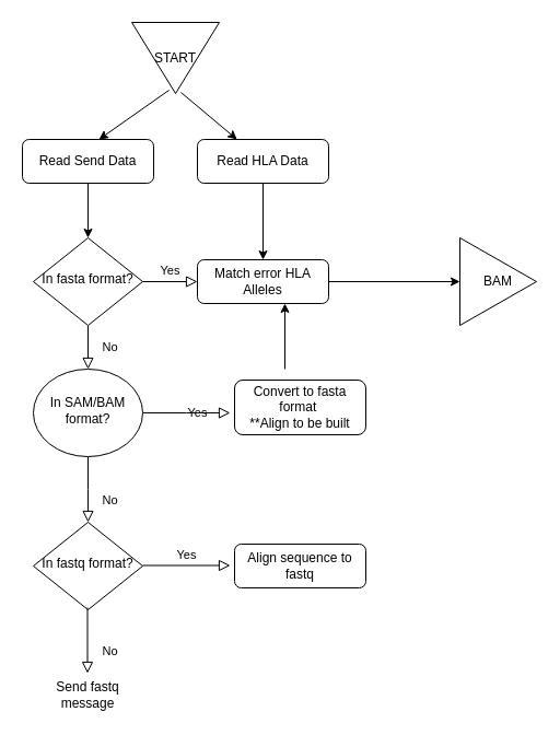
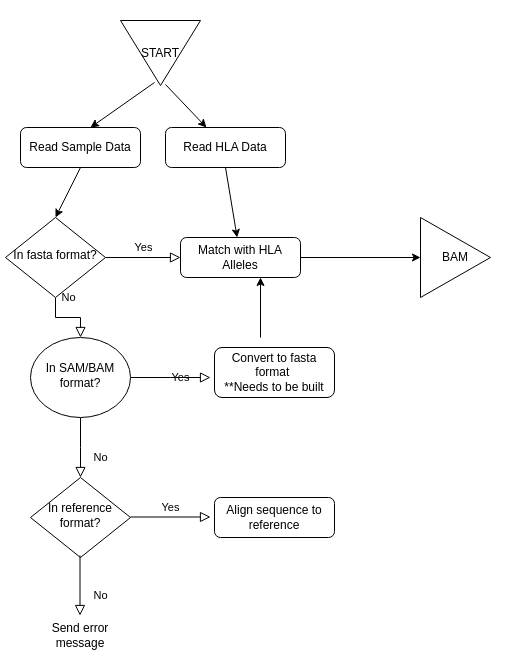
  <mxCell id="0" />
  <mxCell id="1" parent="0" />
- <mxCell id="2" value="Read Send Data" style="rounded=1;whiteSpace=wrap;html=1;fontSize=12;glass=0;strokeWidth=1;shadow=0;" parent="1" vertex="1"><mxGeometry x="20" y="127" width="120" height="40" as="geometry" /></mxCell>
+ <mxCell id="2" value="Read Sample Data" style="rounded=1;whiteSpace=wrap;html=1;fontSize=12;glass=0;strokeWidth=1;shadow=0;" parent="1" vertex="1"><mxGeometry x="20" y="127" width="120" height="40" as="geometry" /></mxCell>
  <mxCell id="3" value="No" style="rounded=0;html=1;jettySize=auto;orthogonalLoop=1;fontSize=11;endArrow=block;endFill=0;endSize=8;strokeWidth=1;shadow=0;labelBackgroundColor=none;edgeStyle=orthogonalEdgeStyle;" parent="1" source="5" target="9" edge="1"><mxGeometry y="20" relative="1" as="geometry"><mxPoint as="offset" /></mxGeometry></mxCell>
  <mxCell id="4" value="Yes" style="edgeStyle=orthogonalEdgeStyle;rounded=0;html=1;jettySize=auto;orthogonalLoop=1;fontSize=11;endArrow=block;endFill=0;endSize=8;strokeWidth=1;shadow=0;labelBackgroundColor=none;" parent="1" source="5" target="6" edge="1"><mxGeometry y="10" relative="1" as="geometry"><mxPoint as="offset" /></mxGeometry></mxCell>
- <mxCell id="5" value="In fasta format?" style="rhombus;whiteSpace=wrap;html=1;shadow=0;fontFamily=Helvetica;fontSize=12;align=center;strokeWidth=1;spacing=6;spacingTop=-4;" parent="1" vertex="1"><mxGeometry x="30" y="217" width="100" height="80" as="geometry" /></mxCell>
- <mxCell id="6" value="Match error HLA Alleles" style="rounded=1;whiteSpace=wrap;html=1;fontSize=12;glass=0;strokeWidth=1;shadow=0;" parent="1" vertex="1"><mxGeometry x="180" y="237" width="120" height="40" as="geometry" /></mxCell>
+ <mxCell id="5" value="In fasta format?" style="rhombus;whiteSpace=wrap;html=1;shadow=0;fontFamily=Helvetica;fontSize=12;align=center;strokeWidth=1;spacing=6;spacingTop=-4;" parent="1" vertex="1"><mxGeometry x="5" y="217" width="100" height="80" as="geometry" /></mxCell>
+ <mxCell id="6" value="Match with HLA Alleles" style="rounded=1;whiteSpace=wrap;html=1;fontSize=12;glass=0;strokeWidth=1;shadow=0;" parent="1" vertex="1"><mxGeometry x="180" y="237" width="120" height="40" as="geometry" /></mxCell>
  <mxCell id="7" value="No" style="rounded=0;html=1;jettySize=auto;orthogonalLoop=1;fontSize=11;endArrow=block;endFill=0;endSize=8;strokeWidth=1;shadow=0;labelBackgroundColor=none;edgeStyle=orthogonalEdgeStyle;" parent="1" source="9" edge="1"><mxGeometry x="0.333" y="20" relative="1" as="geometry"><mxPoint as="offset" /><mxPoint x="80" y="477" as="targetPoint" /></mxGeometry></mxCell>
  <mxCell id="8" value="Yes" style="edgeStyle=orthogonalEdgeStyle;rounded=0;html=1;jettySize=auto;orthogonalLoop=1;fontSize=11;endArrow=block;endFill=0;endSize=8;strokeWidth=1;shadow=0;labelBackgroundColor=none;" parent="1" source="9" edge="1"><mxGeometry y="10" relative="1" as="geometry"><mxPoint as="offset" /><mxPoint x="210" y="377" as="targetPoint" /></mxGeometry></mxCell>
  <mxCell id="9" value="In SAM/BAM format?" style="ellipse;whiteSpace=wrap;html=1;shadow=0;fontFamily=Helvetica;fontSize=12;align=center;strokeWidth=1;spacing=6;spacingTop=-4;" parent="1" vertex="1"><mxGeometry x="30" y="337" width="100" height="80" as="geometry" /></mxCell>
- <mxCell id="10" value="Align sequence to fastq" style="rounded=1;whiteSpace=wrap;html=1;fontSize=12;glass=0;strokeWidth=1;shadow=0;" parent="1" vertex="1"><mxGeometry x="214" y="497" width="120" height="40" as="geometry" /></mxCell>
- <mxCell id="11" value="Read HLA Data" style="rounded=1;whiteSpace=wrap;html=1;fontSize=12;glass=0;strokeWidth=1;shadow=0;" parent="1" vertex="1"><mxGeometry x="180" y="127" width="120" height="40" as="geometry" /></mxCell>
- <mxCell id="12" value="In fastq format?" style="rhombus;whiteSpace=wrap;html=1;shadow=0;fontFamily=Helvetica;fontSize=12;align=center;strokeWidth=1;spacing=6;spacingTop=-4;" parent="1" vertex="1"><mxGeometry x="30" y="477" width="100" height="80" as="geometry" /></mxCell>
- <mxCell id="13" value="Convert to fasta format&amp;nbsp;&lt;br&gt;**Align to be built" style="rounded=1;whiteSpace=wrap;html=1;fontSize=12;glass=0;strokeWidth=1;shadow=0;" parent="1" vertex="1"><mxGeometry x="214" y="347" width="120" height="50" as="geometry" /></mxCell>
+ <mxCell id="10" value="Align sequence to reference" style="rounded=1;whiteSpace=wrap;html=1;fontSize=12;glass=0;strokeWidth=1;shadow=0;" parent="1" vertex="1"><mxGeometry x="214" y="497" width="120" height="40" as="geometry" /></mxCell>
+ <mxCell id="11" value="Read HLA Data" style="rounded=1;whiteSpace=wrap;html=1;fontSize=12;glass=0;strokeWidth=1;shadow=0;" parent="1" vertex="1"><mxGeometry x="165" y="127" width="120" height="40" as="geometry" /></mxCell>
+ <mxCell id="12" value="In reference format?" style="rhombus;whiteSpace=wrap;html=1;shadow=0;fontFamily=Helvetica;fontSize=12;align=center;strokeWidth=1;spacing=6;spacingTop=-4;" parent="1" vertex="1"><mxGeometry x="30" y="477" width="100" height="80" as="geometry" /></mxCell>
+ <mxCell id="13" value="Convert to fasta format&amp;nbsp;&lt;br&gt;**Needs to be built" style="rounded=1;whiteSpace=wrap;html=1;fontSize=12;glass=0;strokeWidth=1;shadow=0;" parent="1" vertex="1"><mxGeometry x="214" y="347" width="120" height="50" as="geometry" /></mxCell>
  <mxCell id="14" value="Yes" style="edgeStyle=orthogonalEdgeStyle;rounded=0;html=1;jettySize=auto;orthogonalLoop=1;fontSize=11;endArrow=block;endFill=0;endSize=8;strokeWidth=1;shadow=0;labelBackgroundColor=none;" parent="1" edge="1"><mxGeometry y="10" relative="1" as="geometry"><mxPoint as="offset" /><mxPoint x="130" y="516.5" as="sourcePoint" /><mxPoint x="210" y="516.5" as="targetPoint" /></mxGeometry></mxCell>
  <mxCell id="15" value="" style="endArrow=classic;html=1;rounded=0;" parent="1" edge="1"><mxGeometry width="50" height="50" relative="1" as="geometry"><mxPoint x="260" y="337" as="sourcePoint" /><mxPoint x="260" y="277" as="targetPoint" /></mxGeometry></mxCell>
  <mxCell id="16" value="" style="endArrow=classic;html=1;rounded=0;exitX=0.5;exitY=1;exitDx=0;exitDy=0;" parent="1" source="11" target="6" edge="1"><mxGeometry width="50" height="50" relative="1" as="geometry"><mxPoint x="300" y="197" as="sourcePoint" /><mxPoint x="350" y="147" as="targetPoint" /></mxGeometry></mxCell>
  <mxCell id="17" value="" style="endArrow=classic;html=1;rounded=0;exitX=0.5;exitY=1;exitDx=0;exitDy=0;entryX=0.5;entryY=0;entryDx=0;entryDy=0;" parent="1" source="2" target="5" edge="1"><mxGeometry width="50" height="50" relative="1" as="geometry"><mxPoint x="250" y="467" as="sourcePoint" /><mxPoint x="300" y="417" as="targetPoint" /></mxGeometry></mxCell>
  <mxCell id="18" value="" style="endArrow=classic;html=1;rounded=0;exitX=1;exitY=0.5;exitDx=0;exitDy=0;" parent="1" source="6" edge="1"><mxGeometry width="50" height="50" relative="1" as="geometry"><mxPoint x="310" y="257" as="sourcePoint" /><mxPoint x="420" y="257" as="targetPoint" /></mxGeometry></mxCell>
  <mxCell id="19" value="BAM" style="triangle;whiteSpace=wrap;html=1;" parent="1" vertex="1"><mxGeometry x="420" y="217" width="70" height="80" as="geometry" /></mxCell>
  <mxCell id="20" value="START" style="triangle;whiteSpace=wrap;html=1;direction=south;" parent="1" vertex="1"><mxGeometry x="120" y="20" width="80" height="65" as="geometry" /></mxCell>
  <mxCell id="21" value="" style="endArrow=classic;html=1;rounded=0;exitX=0.954;exitY=0.575;exitDx=0;exitDy=0;exitPerimeter=0;" parent="1" source="20" edge="1"><mxGeometry width="50" height="50" relative="1" as="geometry"><mxPoint x="155" y="74" as="sourcePoint" /><mxPoint x="90" y="127" as="targetPoint" /></mxGeometry></mxCell>
  <mxCell id="22" value="" style="endArrow=classic;html=1;rounded=0;" parent="1" target="11" edge="1"><mxGeometry width="50" height="50" relative="1" as="geometry"><mxPoint x="165" y="84" as="sourcePoint" /><mxPoint x="100" y="137" as="targetPoint" /></mxGeometry></mxCell>
  <mxCell id="23" value="No" style="rounded=0;html=1;jettySize=auto;orthogonalLoop=1;fontSize=11;endArrow=block;endFill=0;endSize=8;strokeWidth=1;shadow=0;labelBackgroundColor=none;edgeStyle=orthogonalEdgeStyle;" edge="1" parent="1"><mxGeometry x="0.333" y="20" relative="1" as="geometry"><mxPoint as="offset" /><mxPoint x="79.5" y="615" as="targetPoint" /><mxPoint x="79.5" y="555" as="sourcePoint" /></mxGeometry></mxCell>
- <mxCell id="24" value="Send fastq message" style="text;html=1;strokeColor=none;fillColor=none;align=center;verticalAlign=middle;whiteSpace=wrap;rounded=0;" vertex="1" parent="1"><mxGeometry x="50" y="620" width="60" height="30" as="geometry" /></mxCell>
+ <mxCell id="24" value="Send error message" style="text;html=1;strokeColor=none;fillColor=none;align=center;verticalAlign=middle;whiteSpace=wrap;rounded=0;" vertex="1" parent="1"><mxGeometry x="50" y="620" width="60" height="30" as="geometry" /></mxCell>
